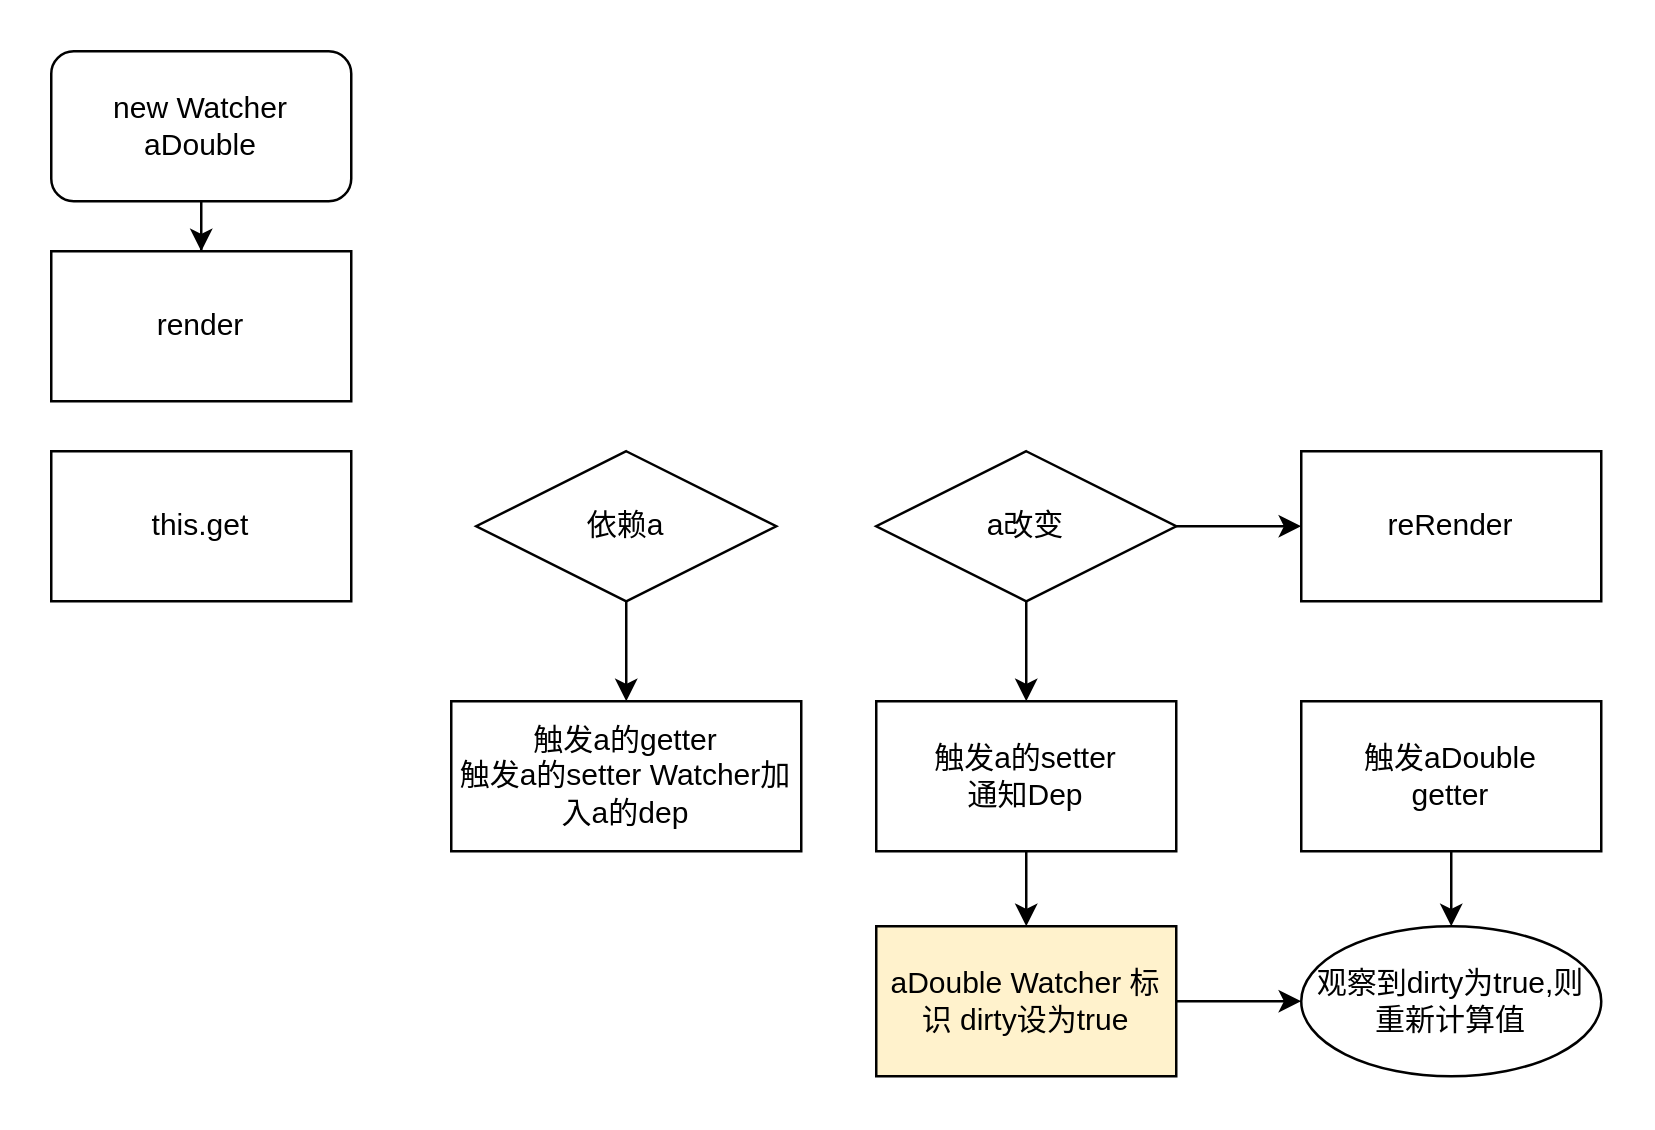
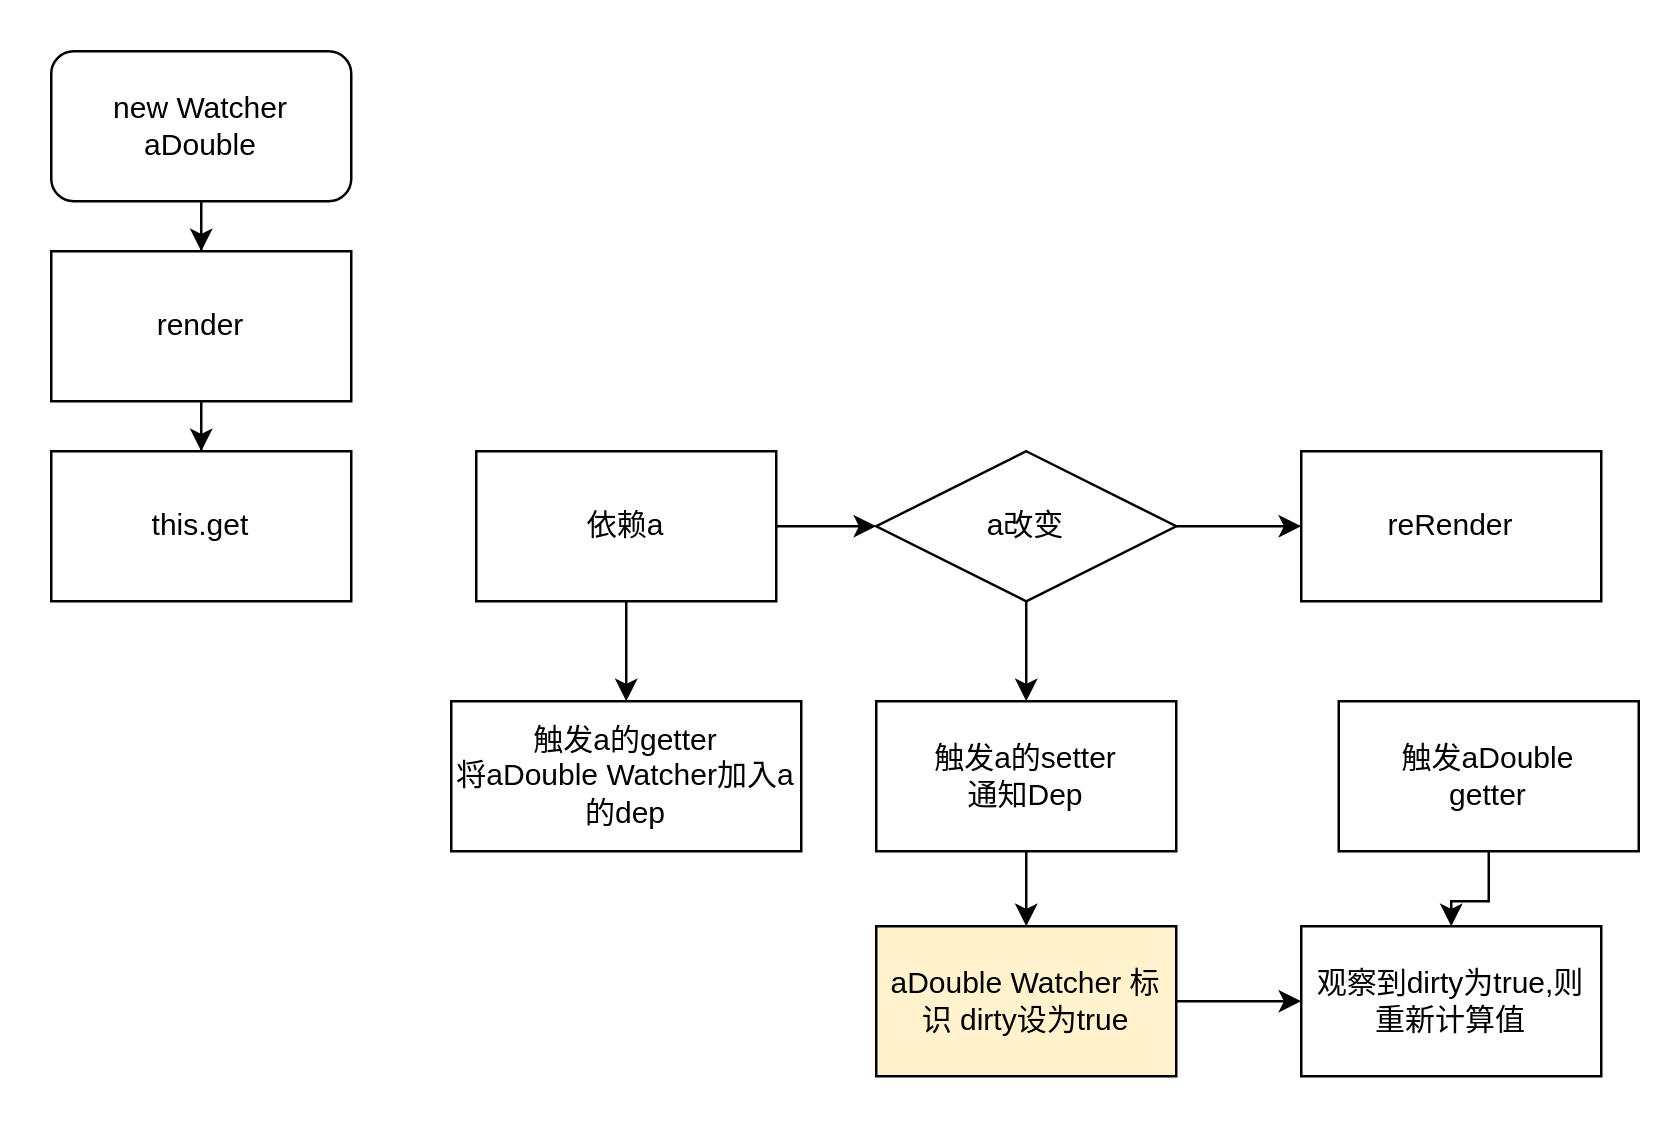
  <mxCell id="0" />
  <mxCell id="1" parent="0" />
  <mxCell id="2" value="" style="edgeStyle=orthogonalEdgeStyle;rounded=0;orthogonalLoop=1;jettySize=auto;html=1;" edge="1" parent="1" source="3" target="20"><mxGeometry relative="1" as="geometry" /></mxCell>
  <mxCell id="3" value="new Watcher&lt;br&gt;aDouble" style="rounded=1;whiteSpace=wrap;html=1;" vertex="1" parent="1"><mxGeometry x="20" y="20" width="120" height="60" as="geometry" /></mxCell>
  <mxCell id="4" value="this.get" style="rounded=0;whiteSpace=wrap;html=1;" vertex="1" parent="1"><mxGeometry x="20" y="180" width="120" height="60" as="geometry" /></mxCell>
  <mxCell id="5" value="" style="edgeStyle=orthogonalEdgeStyle;rounded=0;orthogonalLoop=1;jettySize=auto;html=1;" edge="1" parent="1" source="7" target="21"><mxGeometry relative="1" as="geometry" /></mxCell>
- <mxCell id="7" value="依赖a" style="rhombus;whiteSpace=wrap;html=1;" vertex="1" parent="1"><mxGeometry x="190" y="180" width="120" height="60" as="geometry" /></mxCell>
+ <mxCell id="6" value="" style="edgeStyle=orthogonalEdgeStyle;rounded=0;orthogonalLoop=1;jettySize=auto;html=1;" edge="1" parent="1" source="7" target="10"><mxGeometry relative="1" as="geometry" /></mxCell>
+ <mxCell id="7" value="依赖a" style="rounded=0;whiteSpace=wrap;html=1;" vertex="1" parent="1"><mxGeometry x="190" y="180" width="120" height="60" as="geometry" /></mxCell>
  <mxCell id="8" value="" style="edgeStyle=orthogonalEdgeStyle;rounded=0;orthogonalLoop=1;jettySize=auto;html=1;" edge="1" parent="1" source="10" target="16"><mxGeometry relative="1" as="geometry" /></mxCell>
  <mxCell id="9" value="" style="edgeStyle=orthogonalEdgeStyle;rounded=0;orthogonalLoop=1;jettySize=auto;html=1;" edge="1" parent="1" source="10" target="11"><mxGeometry relative="1" as="geometry" /></mxCell>
  <mxCell id="10" value="a改变" style="rhombus;whiteSpace=wrap;html=1;" vertex="1" parent="1"><mxGeometry x="350" y="180" width="120" height="60" as="geometry" /></mxCell>
  <mxCell id="11" value="reRender" style="rounded=0;whiteSpace=wrap;html=1;" vertex="1" parent="1"><mxGeometry x="520" y="180" width="120" height="60" as="geometry" /></mxCell>
  <mxCell id="12" value="" style="edgeStyle=orthogonalEdgeStyle;rounded=0;orthogonalLoop=1;jettySize=auto;html=1;" edge="1" parent="1" source="13" target="14"><mxGeometry relative="1" as="geometry" /></mxCell>
- <mxCell id="13" value="触发aDouble&lt;br&gt;getter" style="rounded=0;whiteSpace=wrap;html=1;" vertex="1" parent="1"><mxGeometry x="520" y="280" width="120" height="60" as="geometry" /></mxCell>
- <mxCell id="14" value="观察到dirty为true,则重新计算值" style="ellipse;whiteSpace=wrap;html=1;" vertex="1" parent="1"><mxGeometry x="520" y="370" width="120" height="60" as="geometry" /></mxCell>
+ <mxCell id="13" value="触发aDouble&lt;br&gt;getter" style="rounded=0;whiteSpace=wrap;html=1;" vertex="1" parent="1"><mxGeometry x="535" y="280" width="120" height="60" as="geometry" /></mxCell>
+ <mxCell id="14" value="观察到dirty为true,则重新计算值" style="rounded=0;whiteSpace=wrap;html=1;" vertex="1" parent="1"><mxGeometry x="520" y="370" width="120" height="60" as="geometry" /></mxCell>
  <mxCell id="15" value="" style="edgeStyle=orthogonalEdgeStyle;rounded=0;orthogonalLoop=1;jettySize=auto;html=1;" edge="1" parent="1" source="16" target="18"><mxGeometry relative="1" as="geometry" /></mxCell>
  <mxCell id="16" value="触发a的setter&lt;br&gt;通知Dep" style="rounded=0;whiteSpace=wrap;html=1;" vertex="1" parent="1"><mxGeometry x="350" y="280" width="120" height="60" as="geometry" /></mxCell>
  <mxCell id="17" value="" style="edgeStyle=orthogonalEdgeStyle;rounded=0;orthogonalLoop=1;jettySize=auto;html=1;" edge="1" parent="1" source="18" target="14"><mxGeometry relative="1" as="geometry" /></mxCell>
  <mxCell id="18" value="aDouble Watcher 标识 dirty设为true" style="rounded=0;whiteSpace=wrap;html=1;fillColor=#fff2cc;" vertex="1" parent="1"><mxGeometry x="350" y="370" width="120" height="60" as="geometry" /></mxCell>
+ <mxCell id="19" value="" style="edgeStyle=orthogonalEdgeStyle;rounded=0;orthogonalLoop=1;jettySize=auto;html=1;" edge="1" parent="1" source="20" target="4"><mxGeometry relative="1" as="geometry" /></mxCell>
  <mxCell id="20" value="render" style="rounded=0;whiteSpace=wrap;html=1;" vertex="1" parent="1"><mxGeometry x="20" y="100" width="120" height="60" as="geometry" /></mxCell>
- <mxCell id="21" value="触发a的getter&lt;br&gt;触发a的setter Watcher加入a的dep" style="rounded=0;whiteSpace=wrap;html=1;" vertex="1" parent="1"><mxGeometry x="180" y="280" width="140" height="60" as="geometry" /></mxCell>
+ <mxCell id="21" value="触发a的getter&lt;br&gt;将aDouble Watcher加入a的dep" style="rounded=0;whiteSpace=wrap;html=1;" vertex="1" parent="1"><mxGeometry x="180" y="280" width="140" height="60" as="geometry" /></mxCell>
